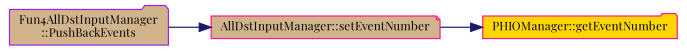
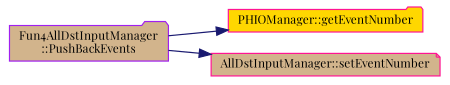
  digraph {
    fontname="Playfair Display"
    rankdir=LR
    node [color=deeppink fillcolor=tan fontname="Playfair Display" fontsize=10 shape=folder style=filled]
    edge [color=midnightblue fontname="Playfair Display" fontsize=10 labelfontname=FreeSans labelfontsize=10 style=solid]
    n1 [color=purple fontcolor=black height=0.2 label="Fun4AllDstInputManager\l::PushBackEvents" width=0.4]
    n2 [fillcolor=gold height=0.2 label="PHIOManager::getEventNumber" width=0.4]
    n3 [height=0.2 label="AllDstInputManager::setEventNumber" shape=note width=0.4]
-   n3 -> n2
+   n1 -> n2
    n1 -> n3
  }
